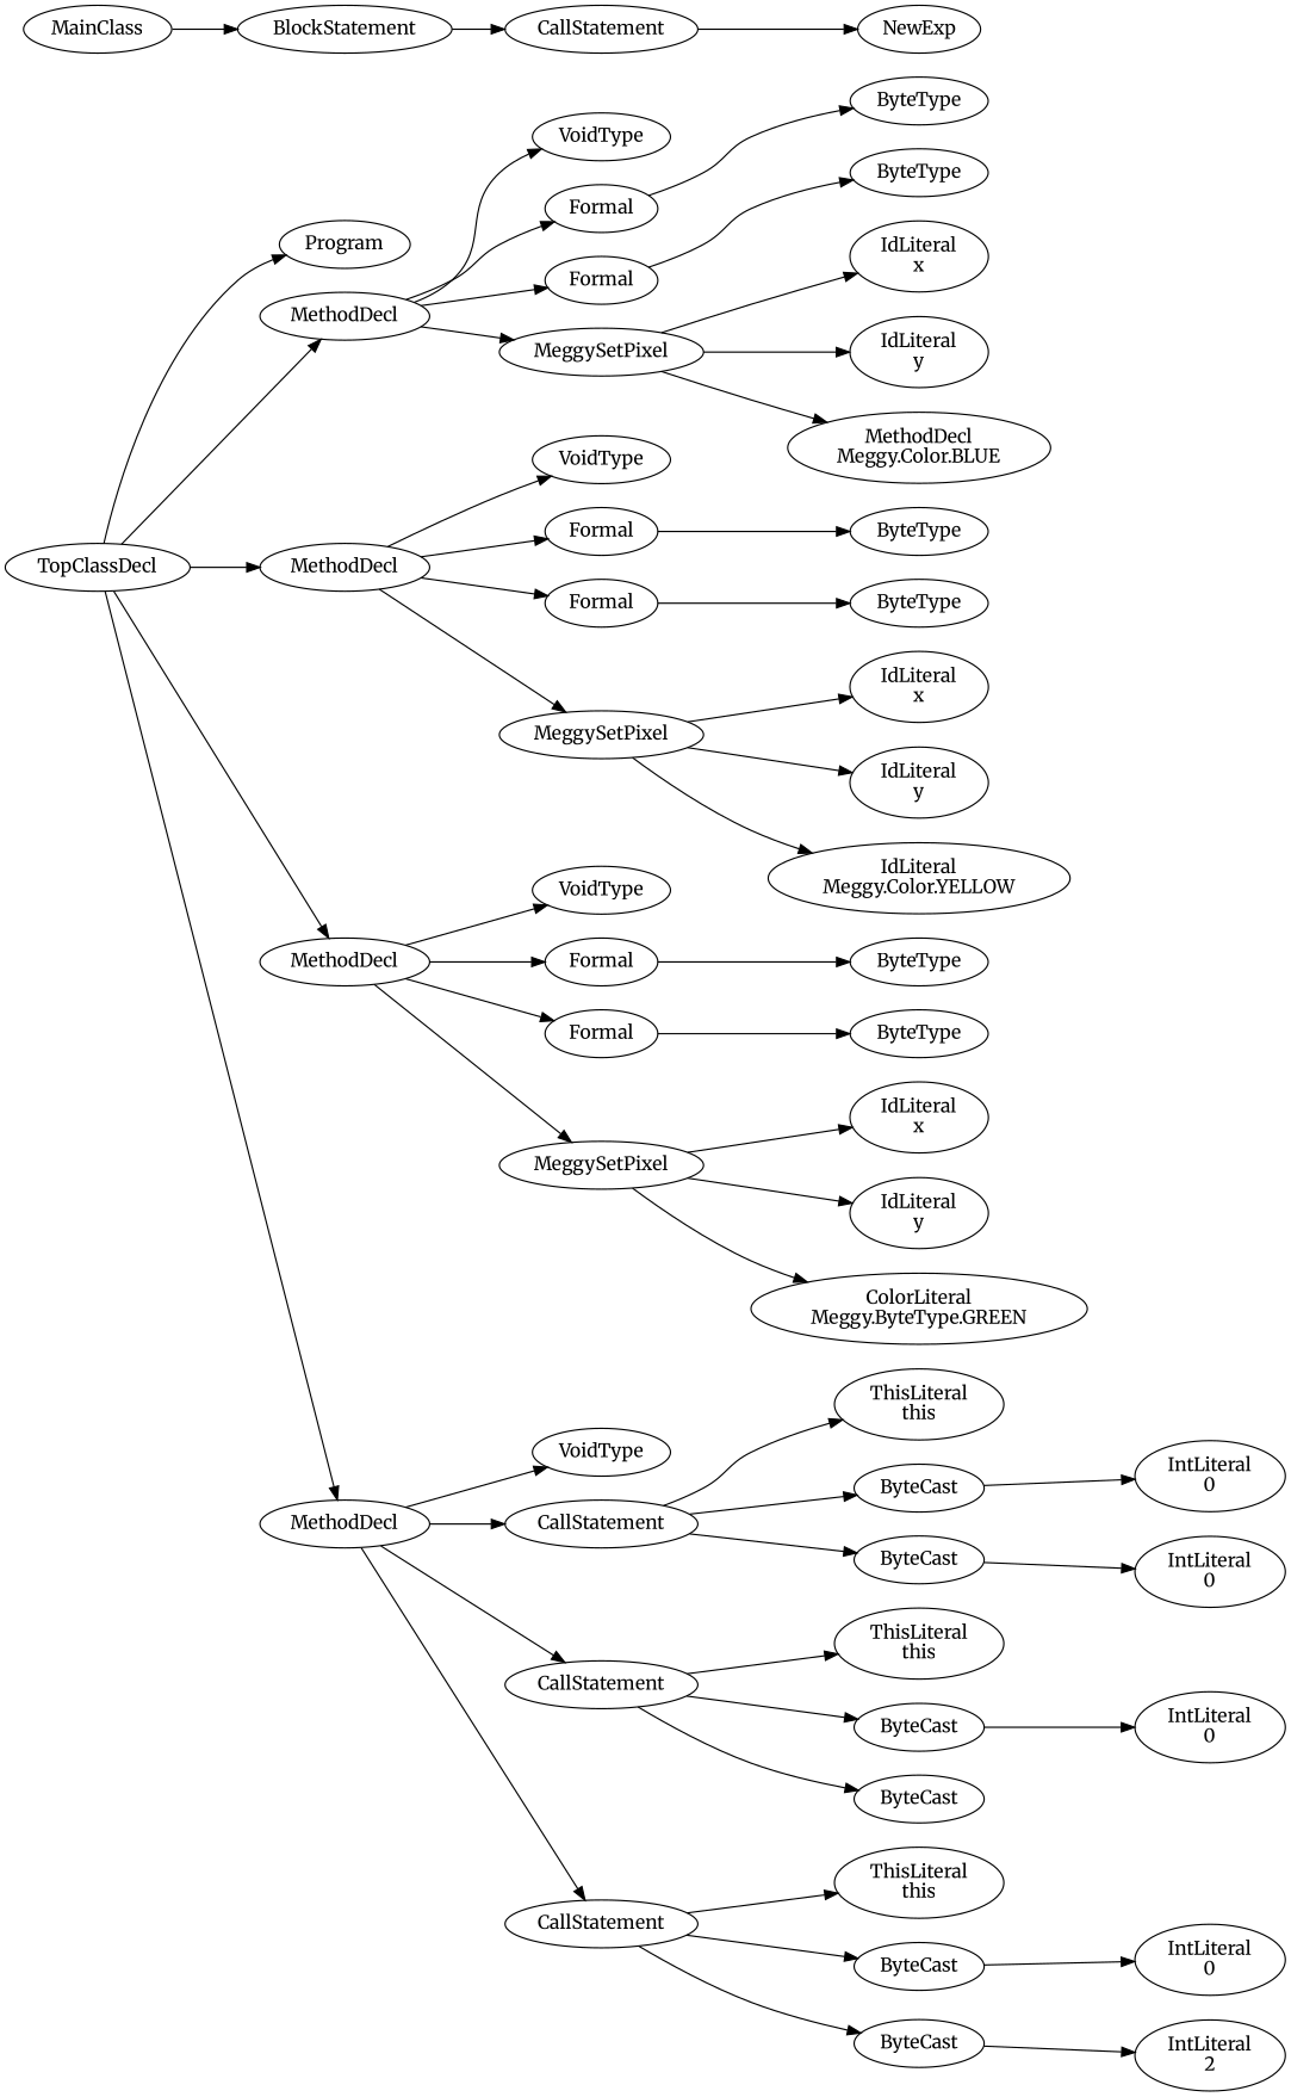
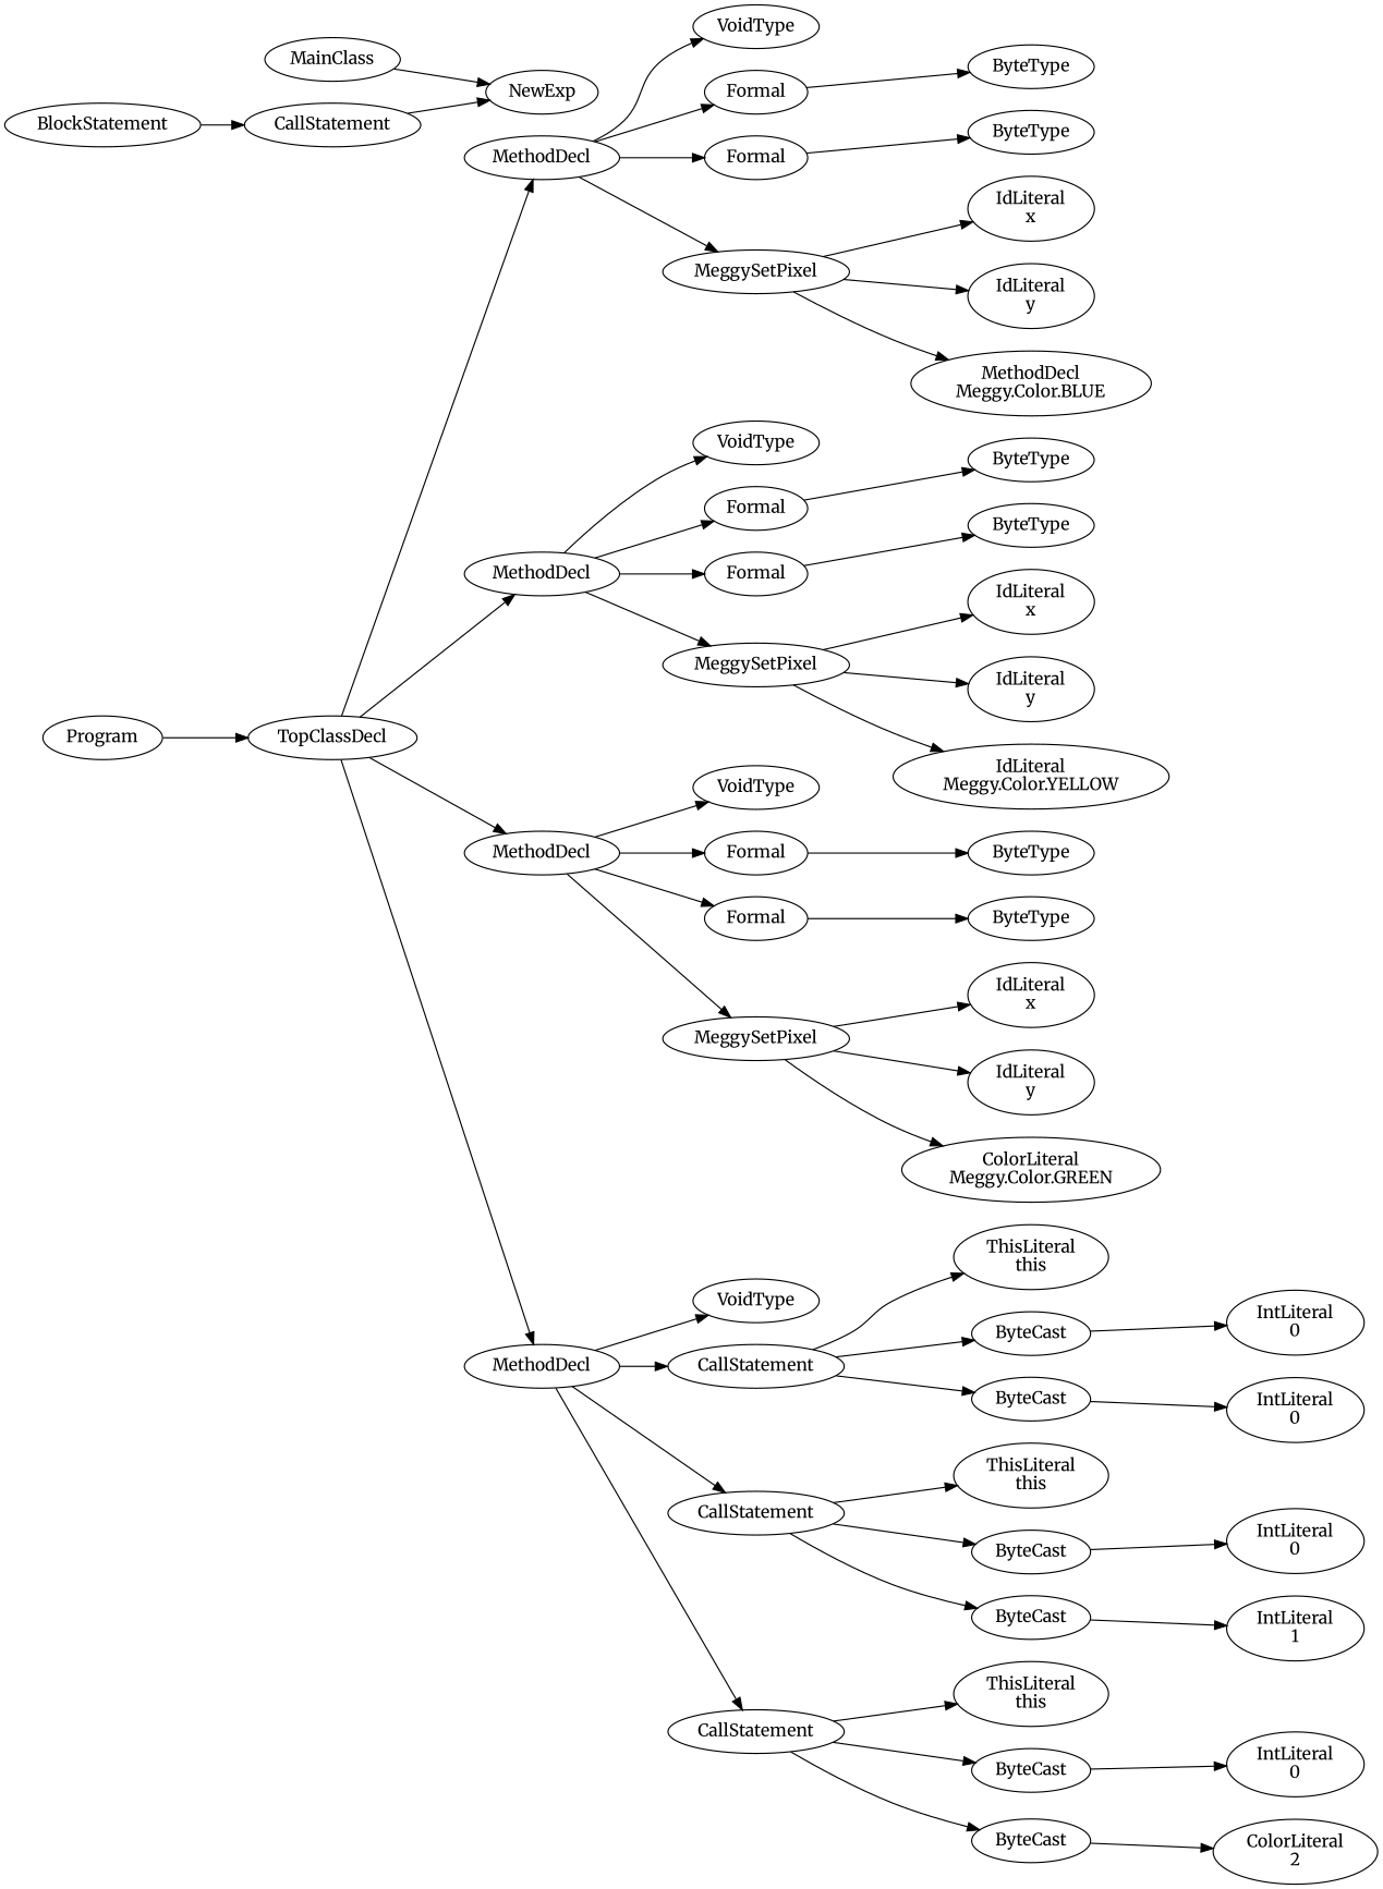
  digraph {
    fontname=Merriweather
    rankdir=LR
    node [fontname=Merriweather]
    edge [fontname=Merriweather]
    n1 [label=Program]
    n2 [label=TopClassDecl]
    n3 [label=MainClass]
    n4 [label=BlockStatement]
    n5 [label=MethodDecl]
    n6 [label=MethodDecl]
    n7 [label=MethodDecl]
    n8 [label=MethodDecl]
    n9 [label=CallStatement]
    n10 [label=NewExp]
    n11 [label=VoidType]
    n12 [label=Formal]
    n13 [label=Formal]
    n14 [label=MeggySetPixel]
    n15 [label=VoidType]
    n16 [label=Formal]
    n17 [label=Formal]
    n18 [label=MeggySetPixel]
    n19 [label=VoidType]
    n20 [label=Formal]
    n21 [label=Formal]
    n22 [label=MeggySetPixel]
    n23 [label=VoidType]
    n24 [label=CallStatement]
    n25 [label=CallStatement]
    n26 [label=CallStatement]
    n27 [label=ByteType]
    n28 [label=ByteType]
    n29 [label="IdLiteral\nx"]
    n30 [label="IdLiteral\ny"]
    n31 [label="MethodDecl\nMeggy.Color.BLUE"]
    n32 [label=ByteType]
    n33 [label=ByteType]
    n34 [label="IdLiteral\nx"]
    n35 [label="IdLiteral\ny"]
    n36 [label="IdLiteral\nMeggy.Color.YELLOW"]
    n37 [label=ByteType]
    n38 [label=ByteType]
    n39 [label="IdLiteral\nx"]
    n40 [label="IdLiteral\ny"]
-   n41 [label="ColorLiteral\nMeggy.ByteType.GREEN"]
+   n41 [label="ColorLiteral\nMeggy.Color.GREEN"]
    n42 [label="ThisLiteral\nthis"]
    n43 [label=ByteCast]
    n44 [label=ByteCast]
    n45 [label="ThisLiteral\nthis"]
    n46 [label=ByteCast]
    n47 [label=ByteCast]
    n48 [label="ThisLiteral\nthis"]
    n49 [label=ByteCast]
    n50 [label=ByteCast]
    n51 [label="IntLiteral\n0"]
    n52 [label="IntLiteral\n0"]
    n53 [label="IntLiteral\n0"]
+   n54 [label="IntLiteral\n1"]
    n55 [label="IntLiteral\n0"]
-   n56 [label="IntLiteral\n2"]
-   n2 -> n1
+   n56 [label="ColorLiteral\n2"]
+   n1 -> n2
    n2 -> n5
    n2 -> n6
    n2 -> n7
    n2 -> n8
-   n3 -> n4
+   n3 -> n10
    n4 -> n9
    n5 -> n11
    n5 -> n12
    n5 -> n13
    n5 -> n14
    n6 -> n15
    n6 -> n16
    n6 -> n17
    n6 -> n18
    n7 -> n19
    n7 -> n20
    n7 -> n21
    n7 -> n22
    n8 -> n23
    n8 -> n24
    n8 -> n25
    n8 -> n26
    n9 -> n10
    n12 -> n27
    n13 -> n28
    n14 -> n29
    n14 -> n30
    n14 -> n31
    n16 -> n32
    n17 -> n33
    n18 -> n34
    n18 -> n35
    n18 -> n36
    n20 -> n37
    n21 -> n38
    n22 -> n39
    n22 -> n40
    n22 -> n41
    n24 -> n42
    n24 -> n43
    n24 -> n44
    n25 -> n45
    n25 -> n46
    n25 -> n47
    n26 -> n48
    n26 -> n49
    n26 -> n50
    n43 -> n51
    n44 -> n52
    n46 -> n53
+   n47 -> n54
    n49 -> n55
    n50 -> n56
  }
